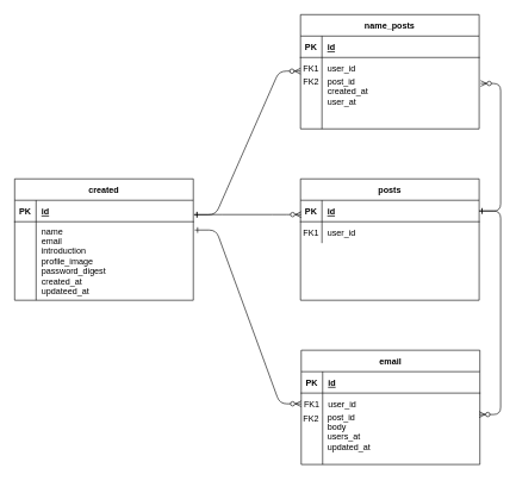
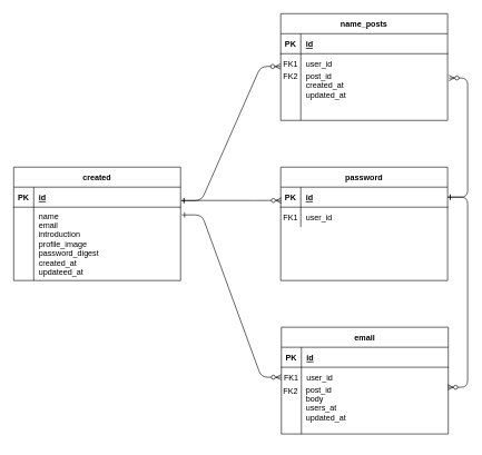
  <mxCell id="0" />
  <mxCell id="1" parent="0" />
  <mxCell id="2" value="" style="edgeStyle=entityRelationEdgeStyle;endArrow=ERzeroToMany;startArrow=ERone;endFill=1;startFill=0;" edge="1" parent="1"><mxGeometry width="100" height="100" relative="1" as="geometry"><mxPoint x="271" y="300" as="sourcePoint" /><mxPoint x="421" y="300" as="targetPoint" /><Array as="points"><mxPoint x="351" y="235" /></Array></mxGeometry></mxCell>
  <mxCell id="3" value="" style="edgeStyle=entityRelationEdgeStyle;endArrow=ERzeroToMany;startArrow=ERone;endFill=1;startFill=0;exitX=1;exitY=0.5;exitDx=0;exitDy=0;entryX=1;entryY=0.111;entryDx=0;entryDy=0;entryPerimeter=0;" edge="1" parent="1" source="5" target="30"><mxGeometry width="100" height="100" relative="1" as="geometry"><mxPoint x="720" y="320" as="sourcePoint" /><mxPoint x="720" y="570" as="targetPoint" /><Array as="points"><mxPoint x="680" y="580" /></Array></mxGeometry></mxCell>
- <mxCell id="4" value="posts" style="shape=table;startSize=30;container=1;collapsible=1;childLayout=tableLayout;fixedRows=1;rowLines=0;fontStyle=1;align=center;resizeLast=1;" vertex="1" parent="1"><mxGeometry x="420" y="250" width="250" height="170" as="geometry" /></mxCell>
+ <mxCell id="4" value="password" style="shape=table;startSize=30;container=1;collapsible=1;childLayout=tableLayout;fixedRows=1;rowLines=0;fontStyle=1;align=center;resizeLast=1;" vertex="1" parent="1"><mxGeometry x="420" y="250" width="250" height="170" as="geometry" /></mxCell>
  <mxCell id="5" value="" style="shape=partialRectangle;collapsible=0;dropTarget=0;pointerEvents=0;fillColor=none;points=[[0,0.5],[1,0.5]];portConstraint=eastwest;top=0;left=0;right=0;bottom=1;" vertex="1" parent="4"><mxGeometry y="30" width="250" height="30" as="geometry" /></mxCell>
  <mxCell id="6" value="PK" style="shape=partialRectangle;overflow=hidden;connectable=0;fillColor=none;top=0;left=0;bottom=0;right=0;fontStyle=1;" vertex="1" parent="5"><mxGeometry width="30" height="30" as="geometry"><mxRectangle width="30" height="30" as="alternateBounds" /></mxGeometry></mxCell>
  <mxCell id="7" value="id" style="shape=partialRectangle;overflow=hidden;connectable=0;fillColor=none;top=0;left=0;bottom=0;right=0;align=left;spacingLeft=6;fontStyle=5;" vertex="1" parent="5"><mxGeometry x="30" width="220" height="30" as="geometry"><mxRectangle width="220" height="30" as="alternateBounds" /></mxGeometry></mxCell>
  <mxCell id="8" value="" style="shape=partialRectangle;collapsible=0;dropTarget=0;pointerEvents=0;fillColor=none;points=[[0,0.5],[1,0.5]];portConstraint=eastwest;top=0;left=0;right=0;bottom=0;" vertex="1" parent="4"><mxGeometry y="60" width="250" height="30" as="geometry" /></mxCell>
  <mxCell id="9" value="FK1" style="shape=partialRectangle;overflow=hidden;connectable=0;fillColor=none;top=0;left=0;bottom=0;right=0;" vertex="1" parent="8"><mxGeometry width="30" height="30" as="geometry"><mxRectangle width="30" height="30" as="alternateBounds" /></mxGeometry></mxCell>
  <mxCell id="10" value="user_id" style="shape=partialRectangle;overflow=hidden;connectable=0;fillColor=none;top=0;left=0;bottom=0;right=0;align=left;spacingLeft=6;" vertex="1" parent="8"><mxGeometry x="30" width="220" height="30" as="geometry"><mxRectangle width="220" height="30" as="alternateBounds" /></mxGeometry></mxCell>
  <mxCell id="11" value="" style="shape=partialRectangle;collapsible=0;dropTarget=0;pointerEvents=0;fillColor=none;points=[[0,0.5],[1,0.5]];portConstraint=eastwest;top=0;left=0;right=0;bottom=0;" vertex="1" parent="4"><mxGeometry y="90" width="250" height="80" as="geometry" /></mxCell>
  <mxCell id="12" value="" style="shape=partialRectangle;overflow=hidden;connectable=0;fillColor=none;top=0;left=0;bottom=0;right=0;" vertex="1" parent="11"><mxGeometry width="30" height="80" as="geometry"><mxRectangle width="30" height="80" as="alternateBounds" /></mxGeometry></mxCell>
  <mxCell id="13" value="email" style="shape=table;startSize=30;container=1;collapsible=1;childLayout=tableLayout;fixedRows=1;rowLines=0;fontStyle=1;align=center;resizeLast=1;" vertex="1" parent="1"><mxGeometry x="421" y="490" width="250" height="160" as="geometry" /></mxCell>
  <mxCell id="14" value="" style="shape=partialRectangle;collapsible=0;dropTarget=0;pointerEvents=0;fillColor=none;points=[[0,0.5],[1,0.5]];portConstraint=eastwest;top=0;left=0;right=0;bottom=1;" vertex="1" parent="13"><mxGeometry y="30" width="250" height="30" as="geometry" /></mxCell>
  <mxCell id="15" value="PK" style="shape=partialRectangle;overflow=hidden;connectable=0;fillColor=none;top=0;left=0;bottom=0;right=0;fontStyle=1;" vertex="1" parent="14"><mxGeometry width="30" height="30" as="geometry"><mxRectangle width="30" height="30" as="alternateBounds" /></mxGeometry></mxCell>
  <mxCell id="16" value="id" style="shape=partialRectangle;overflow=hidden;connectable=0;fillColor=none;top=0;left=0;bottom=0;right=0;align=left;spacingLeft=6;fontStyle=5;" vertex="1" parent="14"><mxGeometry x="30" width="220" height="30" as="geometry"><mxRectangle width="220" height="30" as="alternateBounds" /></mxGeometry></mxCell>
  <mxCell id="17" value="" style="shape=partialRectangle;collapsible=0;dropTarget=0;pointerEvents=0;fillColor=none;points=[[0,0.5],[1,0.5]];portConstraint=eastwest;top=0;left=0;right=0;bottom=0;" vertex="1" parent="13"><mxGeometry y="60" width="250" height="30" as="geometry" /></mxCell>
  <mxCell id="18" value="FK1" style="shape=partialRectangle;overflow=hidden;connectable=0;fillColor=none;top=0;left=0;bottom=0;right=0;" vertex="1" parent="17"><mxGeometry width="30" height="30" as="geometry"><mxRectangle width="30" height="30" as="alternateBounds" /></mxGeometry></mxCell>
  <mxCell id="19" value="user_id" style="shape=partialRectangle;overflow=hidden;connectable=0;fillColor=none;top=0;left=0;bottom=0;right=0;align=left;spacingLeft=6;" vertex="1" parent="17"><mxGeometry x="30" width="220" height="30" as="geometry"><mxRectangle width="220" height="30" as="alternateBounds" /></mxGeometry></mxCell>
  <mxCell id="20" value="" style="shape=partialRectangle;collapsible=0;dropTarget=0;pointerEvents=0;fillColor=none;points=[[0,0.5],[1,0.5]];portConstraint=eastwest;top=0;left=0;right=0;bottom=0;" vertex="1" parent="13"><mxGeometry y="90" width="250" height="70" as="geometry" /></mxCell>
  <mxCell id="21" value="" style="shape=partialRectangle;overflow=hidden;connectable=0;fillColor=none;top=0;left=0;bottom=0;right=0;" vertex="1" parent="20"><mxGeometry width="30" height="70" as="geometry"><mxRectangle width="30" height="70" as="alternateBounds" /></mxGeometry></mxCell>
  <mxCell id="22" value="" style="shape=partialRectangle;overflow=hidden;connectable=0;fillColor=none;top=0;left=0;bottom=0;right=0;align=left;spacingLeft=6;verticalAlign=top;" vertex="1" parent="20"><mxGeometry x="30" width="220" height="70" as="geometry"><mxRectangle width="220" height="70" as="alternateBounds" /></mxGeometry></mxCell>
  <mxCell id="23" value="created" style="shape=table;startSize=30;container=1;collapsible=1;childLayout=tableLayout;fixedRows=1;rowLines=0;fontStyle=1;align=center;resizeLast=1;" vertex="1" parent="1"><mxGeometry x="20" y="250" width="250" height="170" as="geometry" /></mxCell>
  <mxCell id="24" value="" style="shape=partialRectangle;collapsible=0;dropTarget=0;pointerEvents=0;fillColor=none;points=[[0,0.5],[1,0.5]];portConstraint=eastwest;top=0;left=0;right=0;bottom=1;" vertex="1" parent="23"><mxGeometry y="30" width="250" height="30" as="geometry" /></mxCell>
  <mxCell id="25" value="PK" style="shape=partialRectangle;overflow=hidden;connectable=0;fillColor=none;top=0;left=0;bottom=0;right=0;fontStyle=1;" vertex="1" parent="24"><mxGeometry width="30" height="30" as="geometry"><mxRectangle width="30" height="30" as="alternateBounds" /></mxGeometry></mxCell>
  <mxCell id="26" value="id" style="shape=partialRectangle;overflow=hidden;connectable=0;fillColor=none;top=0;left=0;bottom=0;right=0;align=left;spacingLeft=6;fontStyle=5;" vertex="1" parent="24"><mxGeometry x="30" width="220" height="30" as="geometry"><mxRectangle width="220" height="30" as="alternateBounds" /></mxGeometry></mxCell>
  <mxCell id="27" value="" style="shape=partialRectangle;collapsible=0;dropTarget=0;pointerEvents=0;fillColor=none;points=[[0,0.5],[1,0.5]];portConstraint=eastwest;top=0;left=0;right=0;bottom=0;" vertex="1" parent="23"><mxGeometry y="60" width="250" height="110" as="geometry" /></mxCell>
  <mxCell id="28" value="" style="shape=partialRectangle;overflow=hidden;connectable=0;fillColor=none;top=0;left=0;bottom=0;right=0;" vertex="1" parent="27"><mxGeometry width="30" height="110" as="geometry"><mxRectangle width="30" height="110" as="alternateBounds" /></mxGeometry></mxCell>
  <mxCell id="29" value="name&#10;email&#10;introduction&#10;profile_image&#10;password_digest&#10;created_at&#10;updateed_at" style="shape=partialRectangle;overflow=hidden;connectable=0;fillColor=none;top=0;left=0;bottom=0;right=0;align=left;spacingLeft=6;" vertex="1" parent="27"><mxGeometry x="30" width="220" height="110" as="geometry"><mxRectangle width="220" height="110" as="alternateBounds" /></mxGeometry></mxCell>
  <mxCell id="30" value="" style="shape=partialRectangle;collapsible=0;dropTarget=0;pointerEvents=0;fillColor=none;points=[[0,0.5],[1,0.5]];portConstraint=eastwest;top=0;left=0;right=0;bottom=0;" vertex="1" parent="1"><mxGeometry x="420" y="570" width="250" height="90" as="geometry" /></mxCell>
  <mxCell id="31" value="FK2" style="shape=partialRectangle;overflow=hidden;connectable=0;fillColor=none;top=0;left=0;bottom=0;right=0;" vertex="1" parent="30"><mxGeometry width="30" height="30" as="geometry"><mxRectangle width="30" height="30" as="alternateBounds" /></mxGeometry></mxCell>
  <mxCell id="32" value="post_id&#10;body&#10;users_at&#10;updated_at" style="shape=partialRectangle;overflow=hidden;connectable=0;fillColor=none;top=0;left=0;bottom=0;right=0;align=left;spacingLeft=6;verticalAlign=top;" vertex="1" parent="30"><mxGeometry x="30" width="220" height="90" as="geometry"><mxRectangle width="220" height="30" as="alternateBounds" /></mxGeometry></mxCell>
  <mxCell id="33" value="" style="edgeStyle=entityRelationEdgeStyle;endArrow=ERzeroToMany;startArrow=ERone;endFill=1;startFill=0;exitX=1.008;exitY=0.106;exitDx=0;exitDy=0;exitPerimeter=0;entryX=0;entryY=0.5;entryDx=0;entryDy=0;" edge="1" parent="1" source="27" target="17"><mxGeometry width="100" height="100" relative="1" as="geometry"><mxPoint x="419" y="300" as="sourcePoint" /><mxPoint x="420" y="570" as="targetPoint" /><Array as="points"><mxPoint x="270" y="324" /></Array></mxGeometry></mxCell>
  <mxCell id="34" value="name_posts" style="shape=table;startSize=30;container=1;collapsible=1;childLayout=tableLayout;fixedRows=1;rowLines=0;fontStyle=1;align=center;resizeLast=1;" vertex="1" parent="1"><mxGeometry x="420" y="20" width="250" height="160" as="geometry" /></mxCell>
  <mxCell id="35" value="" style="shape=partialRectangle;collapsible=0;dropTarget=0;pointerEvents=0;fillColor=none;points=[[0,0.5],[1,0.5]];portConstraint=eastwest;top=0;left=0;right=0;bottom=1;" vertex="1" parent="34"><mxGeometry y="30" width="250" height="30" as="geometry" /></mxCell>
  <mxCell id="36" value="PK" style="shape=partialRectangle;overflow=hidden;connectable=0;fillColor=none;top=0;left=0;bottom=0;right=0;fontStyle=1;" vertex="1" parent="35"><mxGeometry width="30" height="30" as="geometry"><mxRectangle width="30" height="30" as="alternateBounds" /></mxGeometry></mxCell>
  <mxCell id="37" value="id" style="shape=partialRectangle;overflow=hidden;connectable=0;fillColor=none;top=0;left=0;bottom=0;right=0;align=left;spacingLeft=6;fontStyle=5;" vertex="1" parent="35"><mxGeometry x="30" width="220" height="30" as="geometry"><mxRectangle width="220" height="30" as="alternateBounds" /></mxGeometry></mxCell>
  <mxCell id="38" value="" style="shape=partialRectangle;collapsible=0;dropTarget=0;pointerEvents=0;fillColor=none;points=[[0,0.5],[1,0.5]];portConstraint=eastwest;top=0;left=0;right=0;bottom=0;" vertex="1" parent="34"><mxGeometry y="60" width="250" height="30" as="geometry" /></mxCell>
  <mxCell id="39" value="FK1" style="shape=partialRectangle;overflow=hidden;connectable=0;fillColor=none;top=0;left=0;bottom=0;right=0;" vertex="1" parent="38"><mxGeometry width="30" height="30" as="geometry"><mxRectangle width="30" height="30" as="alternateBounds" /></mxGeometry></mxCell>
  <mxCell id="40" value="user_id" style="shape=partialRectangle;overflow=hidden;connectable=0;fillColor=none;top=0;left=0;bottom=0;right=0;align=left;spacingLeft=6;" vertex="1" parent="38"><mxGeometry x="30" width="220" height="30" as="geometry"><mxRectangle width="220" height="30" as="alternateBounds" /></mxGeometry></mxCell>
  <mxCell id="41" value="" style="shape=partialRectangle;collapsible=0;dropTarget=0;pointerEvents=0;fillColor=none;points=[[0,0.5],[1,0.5]];portConstraint=eastwest;top=0;left=0;right=0;bottom=0;" vertex="1" parent="34"><mxGeometry y="90" width="250" height="70" as="geometry" /></mxCell>
  <mxCell id="42" value="" style="shape=partialRectangle;overflow=hidden;connectable=0;fillColor=none;top=0;left=0;bottom=0;right=0;" vertex="1" parent="41"><mxGeometry width="30" height="70" as="geometry"><mxRectangle width="30" height="70" as="alternateBounds" /></mxGeometry></mxCell>
  <mxCell id="43" value="" style="shape=partialRectangle;overflow=hidden;connectable=0;fillColor=none;top=0;left=0;bottom=0;right=0;align=left;spacingLeft=6;verticalAlign=top;" vertex="1" parent="41"><mxGeometry x="30" width="220" height="70" as="geometry"><mxRectangle width="220" height="70" as="alternateBounds" /></mxGeometry></mxCell>
  <mxCell id="44" value="" style="shape=partialRectangle;collapsible=0;dropTarget=0;pointerEvents=0;fillColor=none;points=[[0,0.5],[1,0.5]];portConstraint=eastwest;top=0;left=0;right=0;bottom=0;" vertex="1" parent="1"><mxGeometry x="420" y="100" width="250" height="80" as="geometry" /></mxCell>
  <mxCell id="45" value="FK2" style="shape=partialRectangle;overflow=hidden;connectable=0;fillColor=none;top=0;left=0;bottom=0;right=0;" vertex="1" parent="44"><mxGeometry width="30" height="26.667" as="geometry"><mxRectangle width="30" height="30" as="alternateBounds" /></mxGeometry></mxCell>
- <mxCell id="46" value="post_id&#10;created_at&#10;user_at" style="shape=partialRectangle;overflow=hidden;connectable=0;fillColor=none;top=0;left=0;bottom=0;right=0;align=left;spacingLeft=6;verticalAlign=top;" vertex="1" parent="44"><mxGeometry x="30" width="220" height="80" as="geometry"><mxRectangle width="220" height="30" as="alternateBounds" /></mxGeometry></mxCell>
+ <mxCell id="46" value="post_id&#10;created_at&#10;updated_at" style="shape=partialRectangle;overflow=hidden;connectable=0;fillColor=none;top=0;left=0;bottom=0;right=0;align=left;spacingLeft=6;verticalAlign=top;" vertex="1" parent="44"><mxGeometry x="30" width="220" height="80" as="geometry"><mxRectangle width="220" height="30" as="alternateBounds" /></mxGeometry></mxCell>
  <mxCell id="47" value="" style="edgeStyle=entityRelationEdgeStyle;endArrow=ERzeroToMany;startArrow=ERone;endFill=1;startFill=0;exitX=1.005;exitY=0.677;exitDx=0;exitDy=0;exitPerimeter=0;" edge="1" parent="1" source="24"><mxGeometry width="100" height="100" relative="1" as="geometry"><mxPoint x="270" y="99.13" as="sourcePoint" /><mxPoint x="420" y="99.13" as="targetPoint" /><Array as="points"><mxPoint x="350" y="34.13" /><mxPoint x="380" y="220" /><mxPoint x="380" y="200" /></Array></mxGeometry></mxCell>
  <mxCell id="48" value="" style="endArrow=ERzeroToMany;startArrow=ERone;endFill=1;startFill=0;edgeStyle=orthogonalEdgeStyle;entryX=1.008;entryY=0.205;entryDx=0;entryDy=0;entryPerimeter=0;" edge="1" parent="1" source="5" target="44"><mxGeometry width="100" height="100" relative="1" as="geometry"><mxPoint x="750" y="340.571" as="sourcePoint" /><mxPoint x="671" y="90" as="targetPoint" /><Array as="points"><mxPoint x="700" y="295" /><mxPoint x="700" y="116" /></Array></mxGeometry></mxCell>
